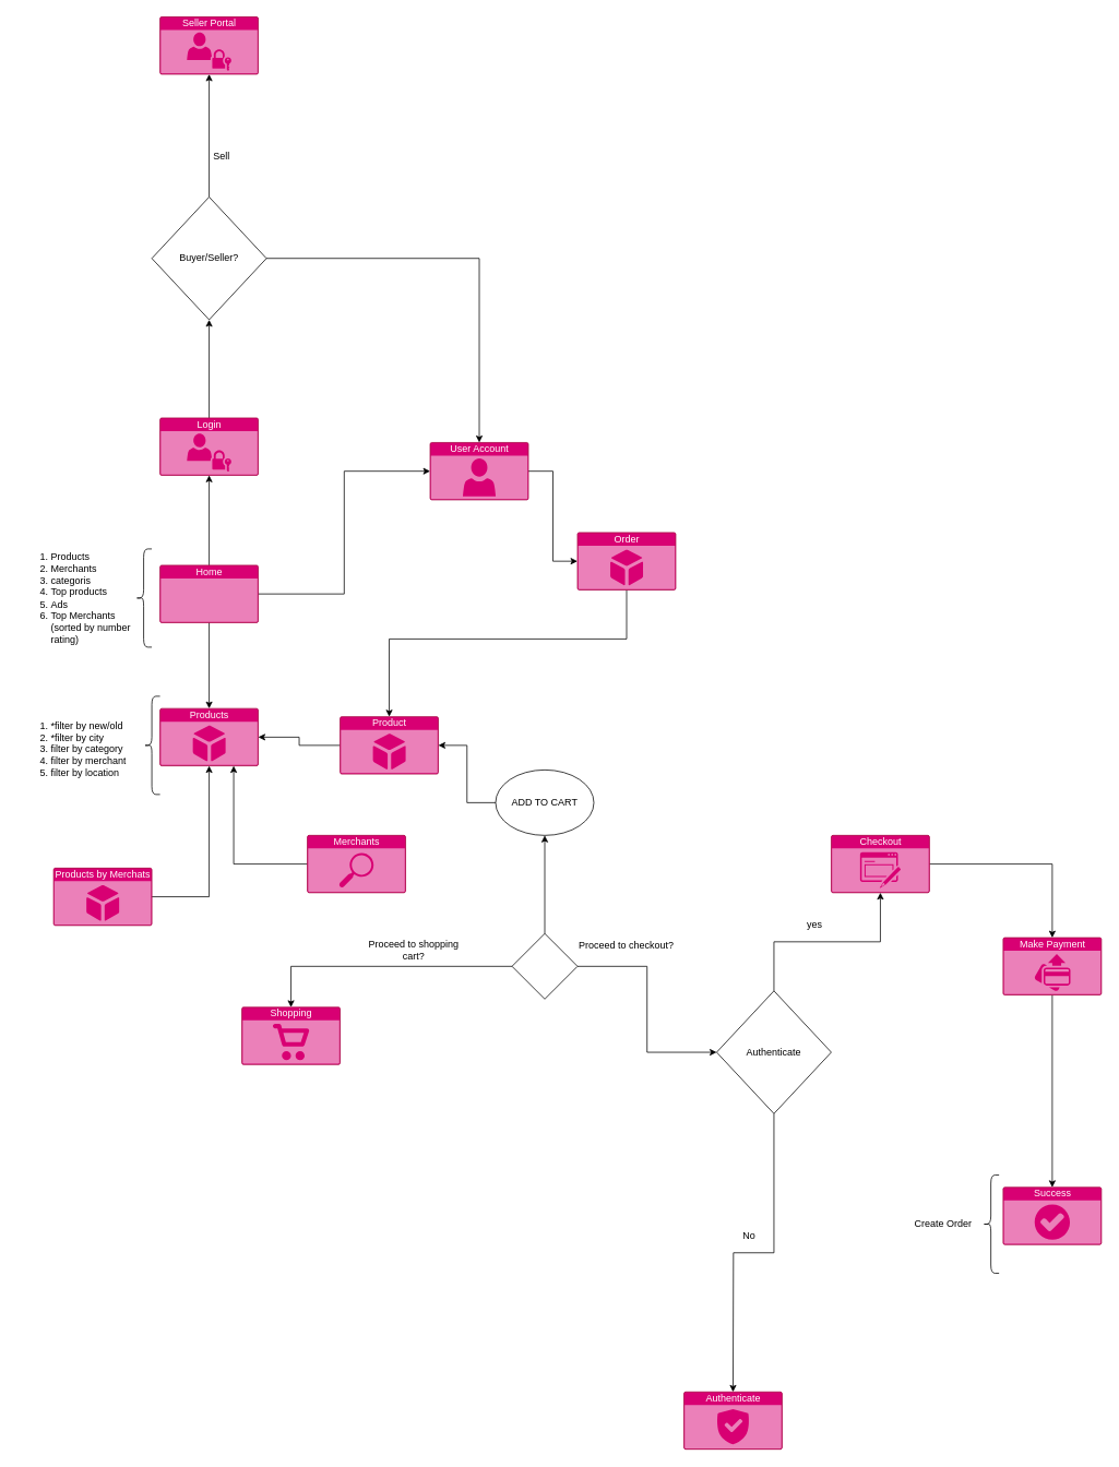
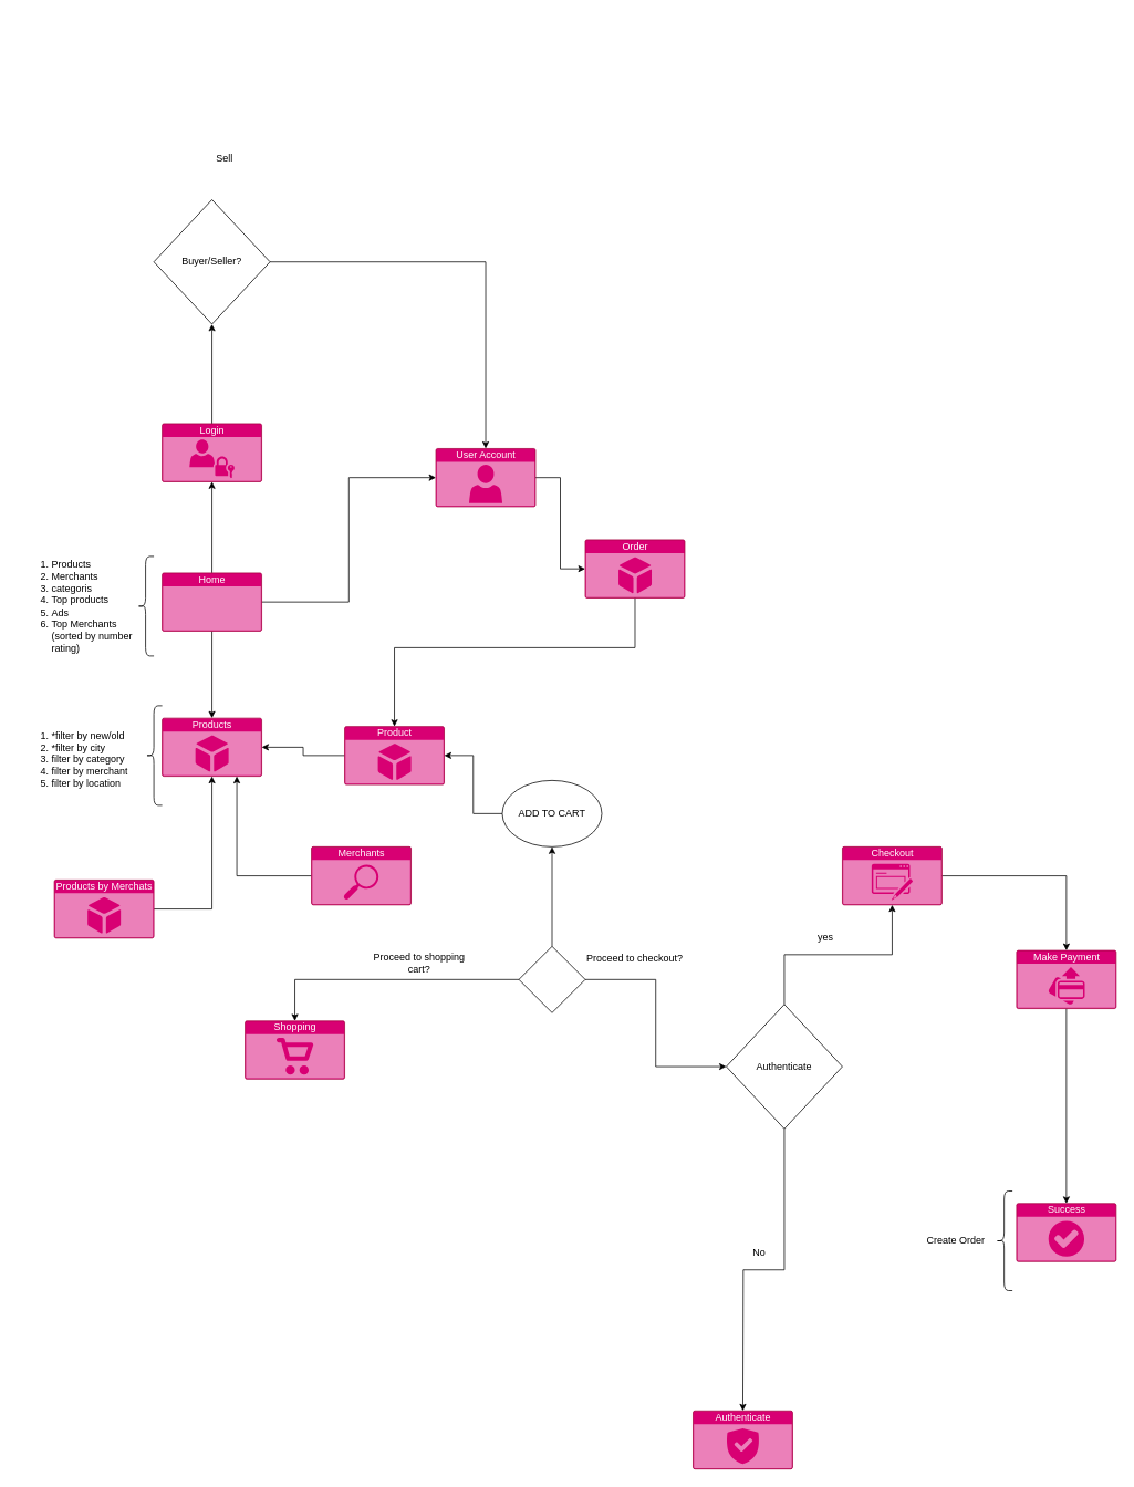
  <mxCell id="0" />
  <mxCell id="1" parent="0" />
  <mxCell id="2" style="edgeStyle=orthogonalEdgeStyle;rounded=0;orthogonalLoop=1;jettySize=auto;html=1;" parent="1" source="5" target="8" edge="1"><mxGeometry relative="1" as="geometry"><mxPoint x="255" y="900" as="targetPoint" /></mxGeometry></mxCell>
  <mxCell id="3" style="edgeStyle=orthogonalEdgeStyle;rounded=0;orthogonalLoop=1;jettySize=auto;html=1;entryX=0;entryY=0.5;entryDx=0;entryDy=0;entryPerimeter=0;" edge="1" parent="1" source="5" target="36"><mxGeometry relative="1" as="geometry" /></mxCell>
  <mxCell id="4" style="edgeStyle=orthogonalEdgeStyle;rounded=0;orthogonalLoop=1;jettySize=auto;html=1;" edge="1" parent="1" source="5" target="48"><mxGeometry relative="1" as="geometry" /></mxCell>
  <mxCell id="5" value="Home" style="html=1;labelPosition=center;verticalLabelPosition=middle;verticalAlign=top;align=center;fontSize=12;outlineConnect=0;spacingTop=-6;shape=mxgraph.sitemap.page;fillColor=#d80073;strokeColor=#A50040;fontColor=#ffffff;" parent="1" vertex="1"><mxGeometry x="195" y="690" width="120" height="70" as="geometry" /></mxCell>
  <mxCell id="6" value="&lt;ol&gt;&lt;li&gt;Products&lt;/li&gt;&lt;li&gt;Merchants&lt;/li&gt;&lt;li&gt;categoris&lt;/li&gt;&lt;li&gt;Top products&lt;/li&gt;&lt;li&gt;Ads&lt;/li&gt;&lt;li&gt;Top Merchants (sorted by number rating)&lt;/li&gt;&lt;/ol&gt;" style="text;strokeColor=none;fillColor=none;html=1;whiteSpace=wrap;verticalAlign=middle;overflow=hidden;" parent="1" vertex="1"><mxGeometry x="20" y="630" width="150" height="200" as="geometry" /></mxCell>
  <mxCell id="7" value="" style="shape=curlyBracket;whiteSpace=wrap;html=1;rounded=1;" parent="1" vertex="1"><mxGeometry x="165" y="670" width="20" height="120" as="geometry" /></mxCell>
  <mxCell id="8" value="Products" style="html=1;labelPosition=center;verticalLabelPosition=middle;verticalAlign=top;align=center;fontSize=12;outlineConnect=0;spacingTop=-6;shape=mxgraph.sitemap.products;fillColor=#d80073;strokeColor=#A50040;fontColor=#ffffff;" parent="1" vertex="1"><mxGeometry x="195" y="865" width="120" height="70" as="geometry" /></mxCell>
  <mxCell id="9" value="&lt;ol&gt;&lt;li&gt;*filter by new/old&lt;/li&gt;&lt;li&gt;*filter by city&lt;/li&gt;&lt;li&gt;filter by category&lt;/li&gt;&lt;li&gt;filter by merchant&lt;/li&gt;&lt;li&gt;filter by location&lt;/li&gt;&lt;/ol&gt;" style="text;strokeColor=none;fillColor=none;html=1;whiteSpace=wrap;verticalAlign=middle;overflow=hidden;" parent="1" vertex="1"><mxGeometry x="20" y="840" width="150" height="150" as="geometry" /></mxCell>
  <mxCell id="10" style="edgeStyle=orthogonalEdgeStyle;rounded=0;orthogonalLoop=1;jettySize=auto;html=1;" parent="1" source="11" target="8" edge="1"><mxGeometry relative="1" as="geometry" /></mxCell>
  <mxCell id="11" value="Product" style="html=1;labelPosition=center;verticalLabelPosition=middle;verticalAlign=top;align=center;fontSize=12;outlineConnect=0;spacingTop=-6;shape=mxgraph.sitemap.products;fillColor=#d80073;strokeColor=#A50040;fontColor=#ffffff;" parent="1" vertex="1"><mxGeometry x="415" y="875" width="120" height="70" as="geometry" /></mxCell>
  <mxCell id="12" style="edgeStyle=orthogonalEdgeStyle;rounded=0;orthogonalLoop=1;jettySize=auto;html=1;" parent="1" source="13" target="25" edge="1"><mxGeometry relative="1" as="geometry" /></mxCell>
  <mxCell id="13" value="Make Payment" style="html=1;strokeColor=#A50040;fillColor=#d80073;labelPosition=center;verticalLabelPosition=middle;verticalAlign=top;align=center;fontSize=12;outlineConnect=0;spacingTop=-6;fontColor=#ffffff;shape=mxgraph.sitemap.payment;" parent="1" vertex="1"><mxGeometry x="1225" y="1145" width="120" height="70" as="geometry" /></mxCell>
  <mxCell id="14" value="Shopping" style="html=1;strokeColor=#A50040;fillColor=#d80073;labelPosition=center;verticalLabelPosition=middle;verticalAlign=top;align=center;fontSize=12;outlineConnect=0;spacingTop=-6;fontColor=#ffffff;shape=mxgraph.sitemap.shopping;" parent="1" vertex="1"><mxGeometry x="295" y="1230" width="120" height="70" as="geometry" /></mxCell>
  <mxCell id="15" style="edgeStyle=orthogonalEdgeStyle;rounded=0;orthogonalLoop=1;jettySize=auto;html=1;" parent="1" source="16" target="11" edge="1"><mxGeometry relative="1" as="geometry" /></mxCell>
  <mxCell id="16" value="ADD TO CART" style="ellipse;whiteSpace=wrap;html=1;" parent="1" vertex="1"><mxGeometry x="605" y="940" width="120" height="80" as="geometry" /></mxCell>
  <mxCell id="17" style="edgeStyle=orthogonalEdgeStyle;rounded=0;orthogonalLoop=1;jettySize=auto;html=1;" parent="1" source="20" target="16" edge="1"><mxGeometry relative="1" as="geometry" /></mxCell>
  <mxCell id="18" style="edgeStyle=orthogonalEdgeStyle;rounded=0;orthogonalLoop=1;jettySize=auto;html=1;" parent="1" source="20" target="14" edge="1"><mxGeometry relative="1" as="geometry" /></mxCell>
  <mxCell id="19" style="edgeStyle=orthogonalEdgeStyle;rounded=0;orthogonalLoop=1;jettySize=auto;html=1;entryX=0;entryY=0.5;entryDx=0;entryDy=0;" parent="1" source="20" target="28" edge="1"><mxGeometry relative="1" as="geometry" /></mxCell>
  <mxCell id="20" value="" style="rhombus;whiteSpace=wrap;html=1;" parent="1" vertex="1"><mxGeometry x="625" y="1140" width="80" height="80" as="geometry" /></mxCell>
  <mxCell id="21" value="Proceed to shopping cart?" style="text;html=1;strokeColor=none;fillColor=none;align=center;verticalAlign=middle;whiteSpace=wrap;rounded=0;" parent="1" vertex="1"><mxGeometry x="445" y="1150" width="120" height="20" as="geometry" /></mxCell>
  <mxCell id="22" value="Proceed to checkout?" style="text;html=1;strokeColor=none;fillColor=none;align=center;verticalAlign=middle;whiteSpace=wrap;rounded=0;" parent="1" vertex="1"><mxGeometry x="705" y="1145" width="120" height="20" as="geometry" /></mxCell>
  <mxCell id="23" style="edgeStyle=orthogonalEdgeStyle;rounded=0;orthogonalLoop=1;jettySize=auto;html=1;" parent="1" source="24" target="13" edge="1"><mxGeometry relative="1" as="geometry" /></mxCell>
  <mxCell id="24" value="Checkout" style="html=1;strokeColor=#A50040;fillColor=#d80073;labelPosition=center;verticalLabelPosition=middle;verticalAlign=top;align=center;fontSize=12;outlineConnect=0;spacingTop=-6;fontColor=#ffffff;shape=mxgraph.sitemap.form;" parent="1" vertex="1"><mxGeometry x="1015" y="1020" width="120" height="70" as="geometry" /></mxCell>
  <mxCell id="25" value="Success" style="html=1;strokeColor=#A50040;fillColor=#d80073;labelPosition=center;verticalLabelPosition=middle;verticalAlign=top;align=center;fontSize=12;outlineConnect=0;spacingTop=-6;fontColor=#ffffff;shape=mxgraph.sitemap.success;" parent="1" vertex="1"><mxGeometry x="1225" y="1450" width="120" height="70" as="geometry" /></mxCell>
  <mxCell id="26" style="edgeStyle=orthogonalEdgeStyle;rounded=0;orthogonalLoop=1;jettySize=auto;html=1;" parent="1" source="28" target="24" edge="1"><mxGeometry relative="1" as="geometry" /></mxCell>
  <mxCell id="27" style="edgeStyle=orthogonalEdgeStyle;rounded=0;orthogonalLoop=1;jettySize=auto;html=1;" parent="1" source="28" edge="1"><mxGeometry relative="1" as="geometry"><mxPoint x="895" y="1700" as="targetPoint" /></mxGeometry></mxCell>
  <mxCell id="28" value="Authenticate" style="rhombus;whiteSpace=wrap;html=1;" parent="1" vertex="1"><mxGeometry x="875" y="1210" width="140" height="150" as="geometry" /></mxCell>
  <mxCell id="29" value="yes" style="text;html=1;strokeColor=none;fillColor=none;align=center;verticalAlign=middle;whiteSpace=wrap;rounded=0;" parent="1" vertex="1"><mxGeometry x="935" y="1120" width="120" height="20" as="geometry" /></mxCell>
  <mxCell id="30" value="No" style="text;html=1;strokeColor=none;fillColor=none;align=center;verticalAlign=middle;whiteSpace=wrap;rounded=0;" parent="1" vertex="1"><mxGeometry x="855" y="1500" width="120" height="20" as="geometry" /></mxCell>
  <mxCell id="31" value="Authenticate" style="html=1;strokeColor=#A50040;fillColor=#d80073;labelPosition=center;verticalLabelPosition=middle;verticalAlign=top;align=center;fontSize=12;outlineConnect=0;spacingTop=-6;fontColor=#ffffff;shape=mxgraph.sitemap.security;" parent="1" vertex="1"><mxGeometry x="835" y="1700" width="120" height="70" as="geometry" /></mxCell>
  <mxCell id="32" value="" style="shape=curlyBracket;whiteSpace=wrap;html=1;rounded=1;" parent="1" vertex="1"><mxGeometry x="175" y="850" width="20" height="120" as="geometry" /></mxCell>
  <mxCell id="33" value="" style="shape=curlyBracket;whiteSpace=wrap;html=1;rounded=1;" parent="1" vertex="1"><mxGeometry x="1200" y="1435" width="20" height="120" as="geometry" /></mxCell>
  <mxCell id="34" value="&lt;div&gt;Create Order&lt;/div&gt;" style="text;strokeColor=none;fillColor=none;html=1;whiteSpace=wrap;verticalAlign=middle;overflow=hidden;" parent="1" vertex="1"><mxGeometry x="1115" y="1440" width="150" height="110" as="geometry" /></mxCell>
  <mxCell id="35" style="edgeStyle=orthogonalEdgeStyle;rounded=0;orthogonalLoop=1;jettySize=auto;html=1;entryX=0;entryY=0.5;entryDx=0;entryDy=0;entryPerimeter=0;" parent="1" source="36" target="38" edge="1"><mxGeometry relative="1" as="geometry" /></mxCell>
  <mxCell id="36" value="User Account" style="html=1;strokeColor=#A50040;fillColor=#d80073;labelPosition=center;verticalLabelPosition=middle;verticalAlign=top;align=center;fontSize=12;outlineConnect=0;spacingTop=-6;fontColor=#ffffff;shape=mxgraph.sitemap.user;" parent="1" vertex="1"><mxGeometry x="525" y="540" width="120" height="70" as="geometry" /></mxCell>
  <mxCell id="37" style="edgeStyle=orthogonalEdgeStyle;rounded=0;orthogonalLoop=1;jettySize=auto;html=1;" parent="1" source="38" target="11" edge="1"><mxGeometry relative="1" as="geometry"><Array as="points"><mxPoint x="765" y="780" /><mxPoint x="475" y="780" /></Array></mxGeometry></mxCell>
  <mxCell id="38" value="Order" style="html=1;labelPosition=center;verticalLabelPosition=middle;verticalAlign=top;align=center;fontSize=12;outlineConnect=0;spacingTop=-6;shape=mxgraph.sitemap.products;fillColor=#d80073;strokeColor=#A50040;fontColor=#ffffff;" parent="1" vertex="1"><mxGeometry x="705" y="650" width="120" height="70" as="geometry" /></mxCell>
  <mxCell id="39" style="edgeStyle=orthogonalEdgeStyle;rounded=0;orthogonalLoop=1;jettySize=auto;html=1;" edge="1" parent="1" source="40" target="8"><mxGeometry relative="1" as="geometry" /></mxCell>
  <mxCell id="40" value="Products by Merchats" style="html=1;labelPosition=center;verticalLabelPosition=middle;verticalAlign=top;align=center;fontSize=12;outlineConnect=0;spacingTop=-6;shape=mxgraph.sitemap.products;fillColor=#d80073;strokeColor=#A50040;fontColor=#ffffff;" vertex="1" parent="1"><mxGeometry x="65" y="1060" width="120" height="70" as="geometry" /></mxCell>
  <mxCell id="41" style="edgeStyle=orthogonalEdgeStyle;rounded=0;orthogonalLoop=1;jettySize=auto;html=1;entryX=0.75;entryY=1;entryDx=0;entryDy=0;entryPerimeter=0;" edge="1" parent="1" source="42" target="8"><mxGeometry relative="1" as="geometry" /></mxCell>
  <mxCell id="42" value="Merchants" style="html=1;strokeColor=#A50040;fillColor=#d80073;labelPosition=center;verticalLabelPosition=middle;verticalAlign=top;align=center;fontSize=12;outlineConnect=0;spacingTop=-6;fontColor=#ffffff;shape=mxgraph.sitemap.search;" vertex="1" parent="1"><mxGeometry x="375" y="1020" width="120" height="70" as="geometry" /></mxCell>
- <mxCell id="43" value="Seller Portal" style="html=1;strokeColor=#A50040;fillColor=#d80073;labelPosition=center;verticalLabelPosition=middle;verticalAlign=top;align=center;fontSize=12;outlineConnect=0;spacingTop=-6;fontColor=#ffffff;shape=mxgraph.sitemap.login;" vertex="1" parent="1"><mxGeometry x="195" y="20" width="120" height="70" as="geometry" /></mxCell>
- <mxCell id="44" style="edgeStyle=orthogonalEdgeStyle;rounded=0;orthogonalLoop=1;jettySize=auto;html=1;" edge="1" parent="1" source="46" target="43"><mxGeometry relative="1" as="geometry" /></mxCell>
  <mxCell id="45" style="edgeStyle=orthogonalEdgeStyle;rounded=0;orthogonalLoop=1;jettySize=auto;html=1;" edge="1" parent="1" source="46" target="36"><mxGeometry relative="1" as="geometry" /></mxCell>
  <mxCell id="46" value="Buyer/Seller?" style="rhombus;whiteSpace=wrap;html=1;" vertex="1" parent="1"><mxGeometry x="185" y="240" width="140" height="150" as="geometry" /></mxCell>
  <mxCell id="47" style="edgeStyle=orthogonalEdgeStyle;rounded=0;orthogonalLoop=1;jettySize=auto;html=1;entryX=0.5;entryY=1;entryDx=0;entryDy=0;" edge="1" parent="1" source="48" target="46"><mxGeometry relative="1" as="geometry" /></mxCell>
  <mxCell id="48" value="Login" style="html=1;strokeColor=#A50040;fillColor=#d80073;labelPosition=center;verticalLabelPosition=middle;verticalAlign=top;align=center;fontSize=12;outlineConnect=0;spacingTop=-6;fontColor=#ffffff;shape=mxgraph.sitemap.login;" vertex="1" parent="1"><mxGeometry x="195" y="510" width="120" height="70" as="geometry" /></mxCell>
  <mxCell id="49" value="Sell" style="text;html=1;align=center;verticalAlign=middle;resizable=0;points=[];autosize=1;" vertex="1" parent="1"><mxGeometry x="255" y="180" width="30" height="20" as="geometry" /></mxCell>
